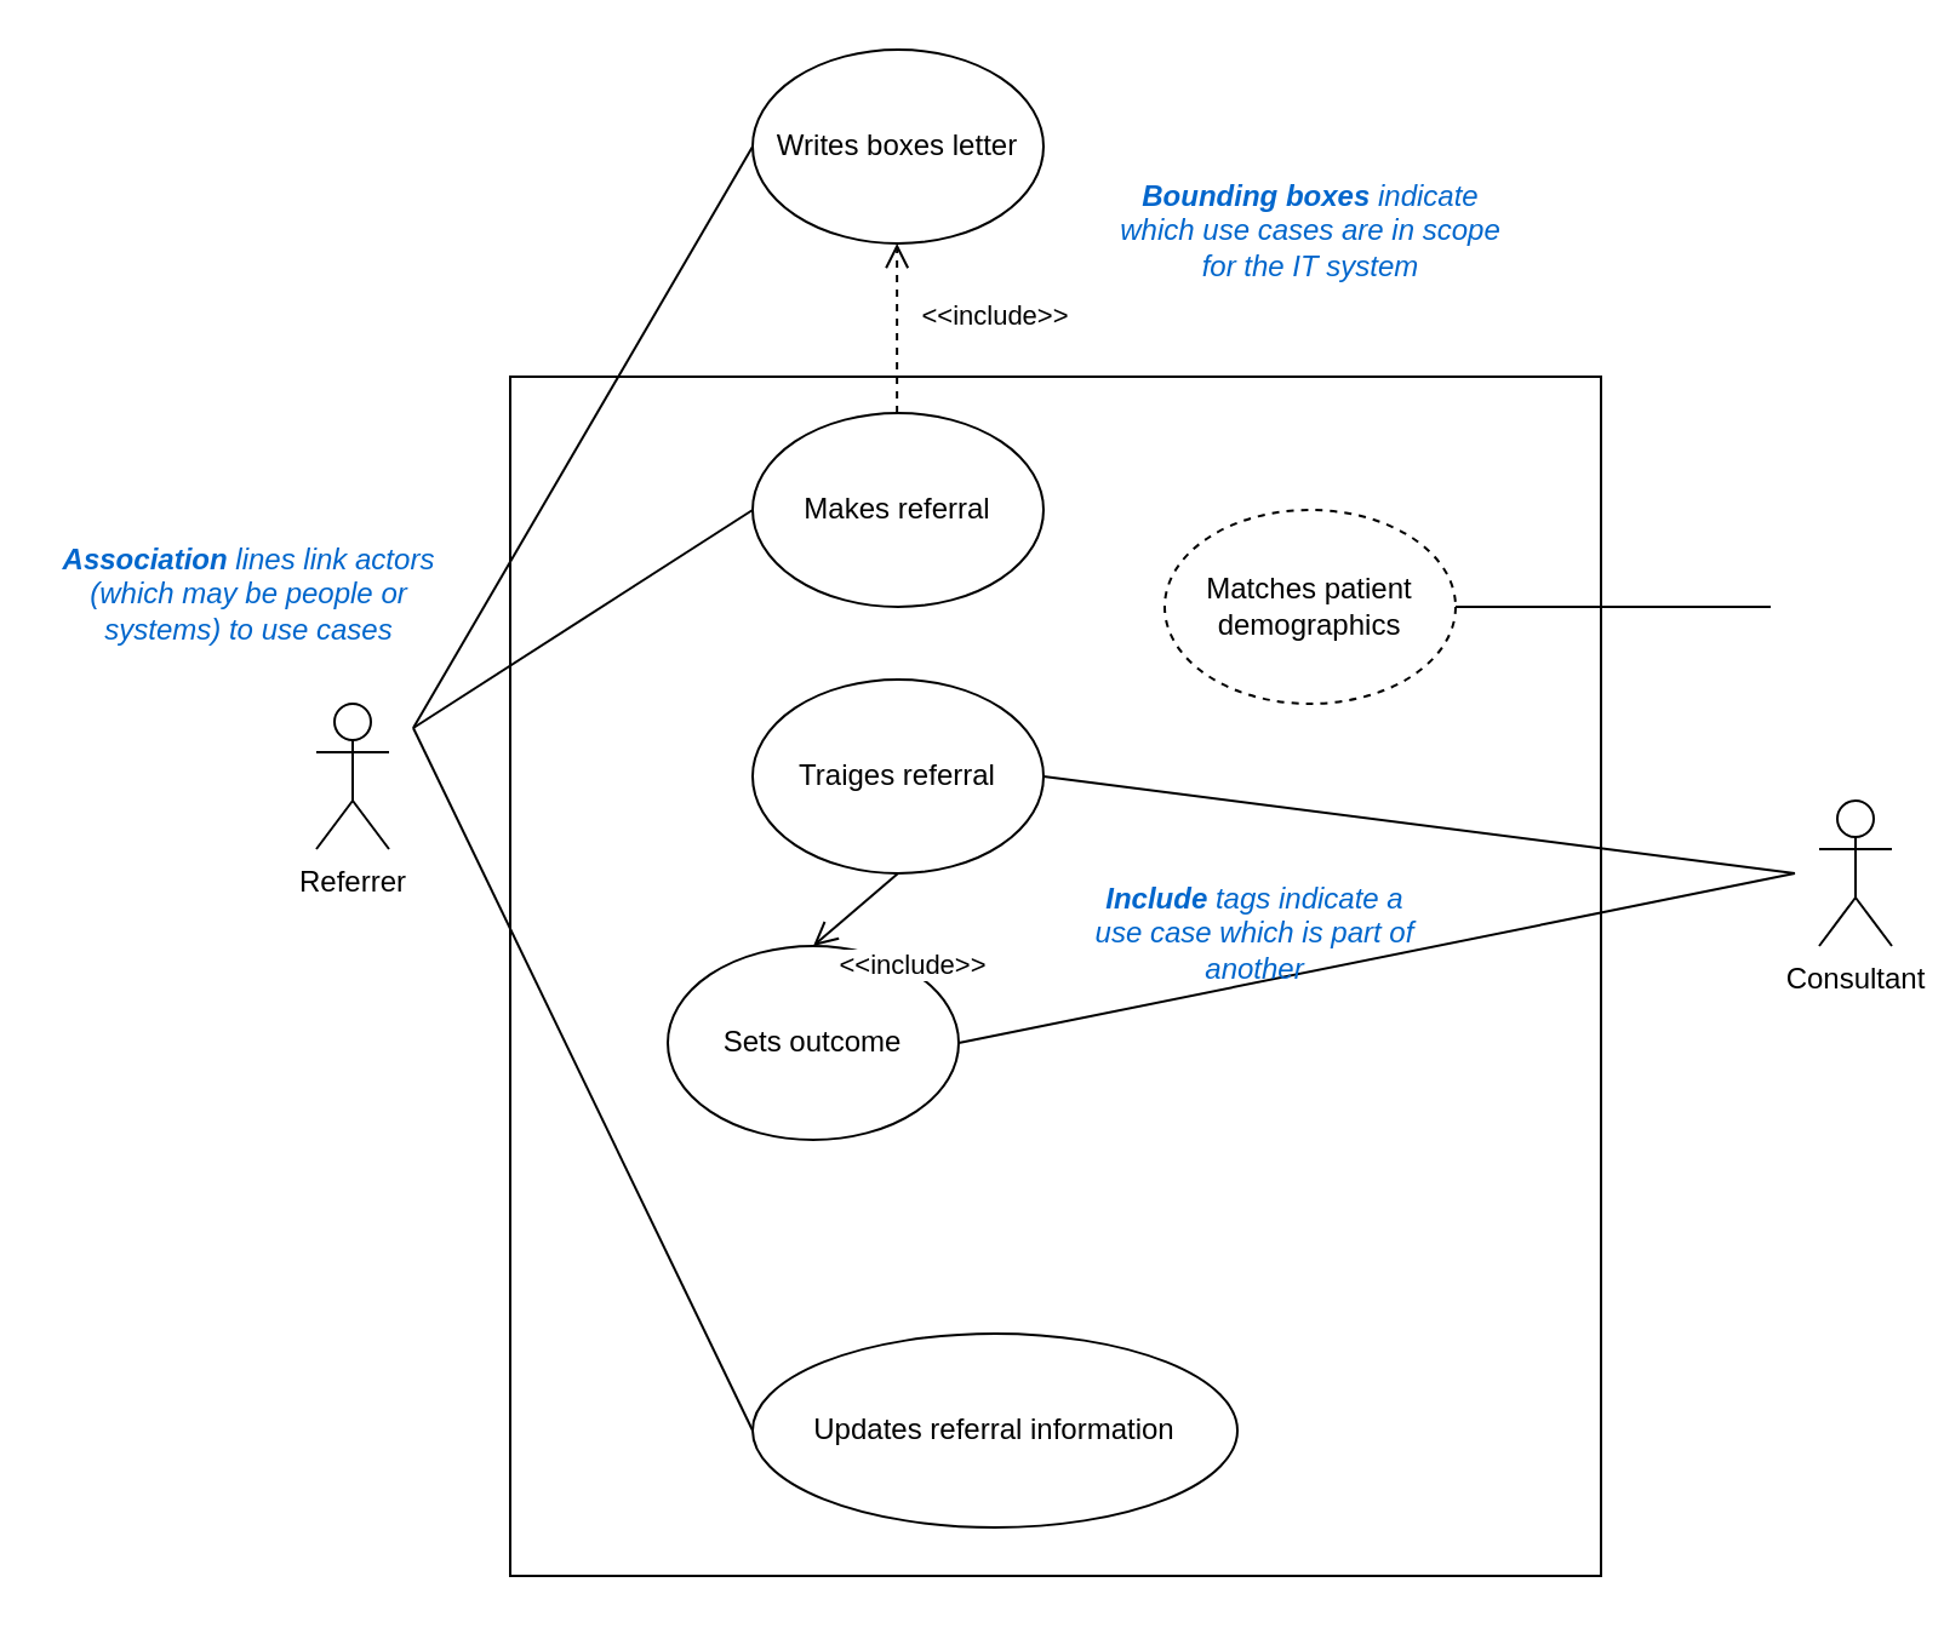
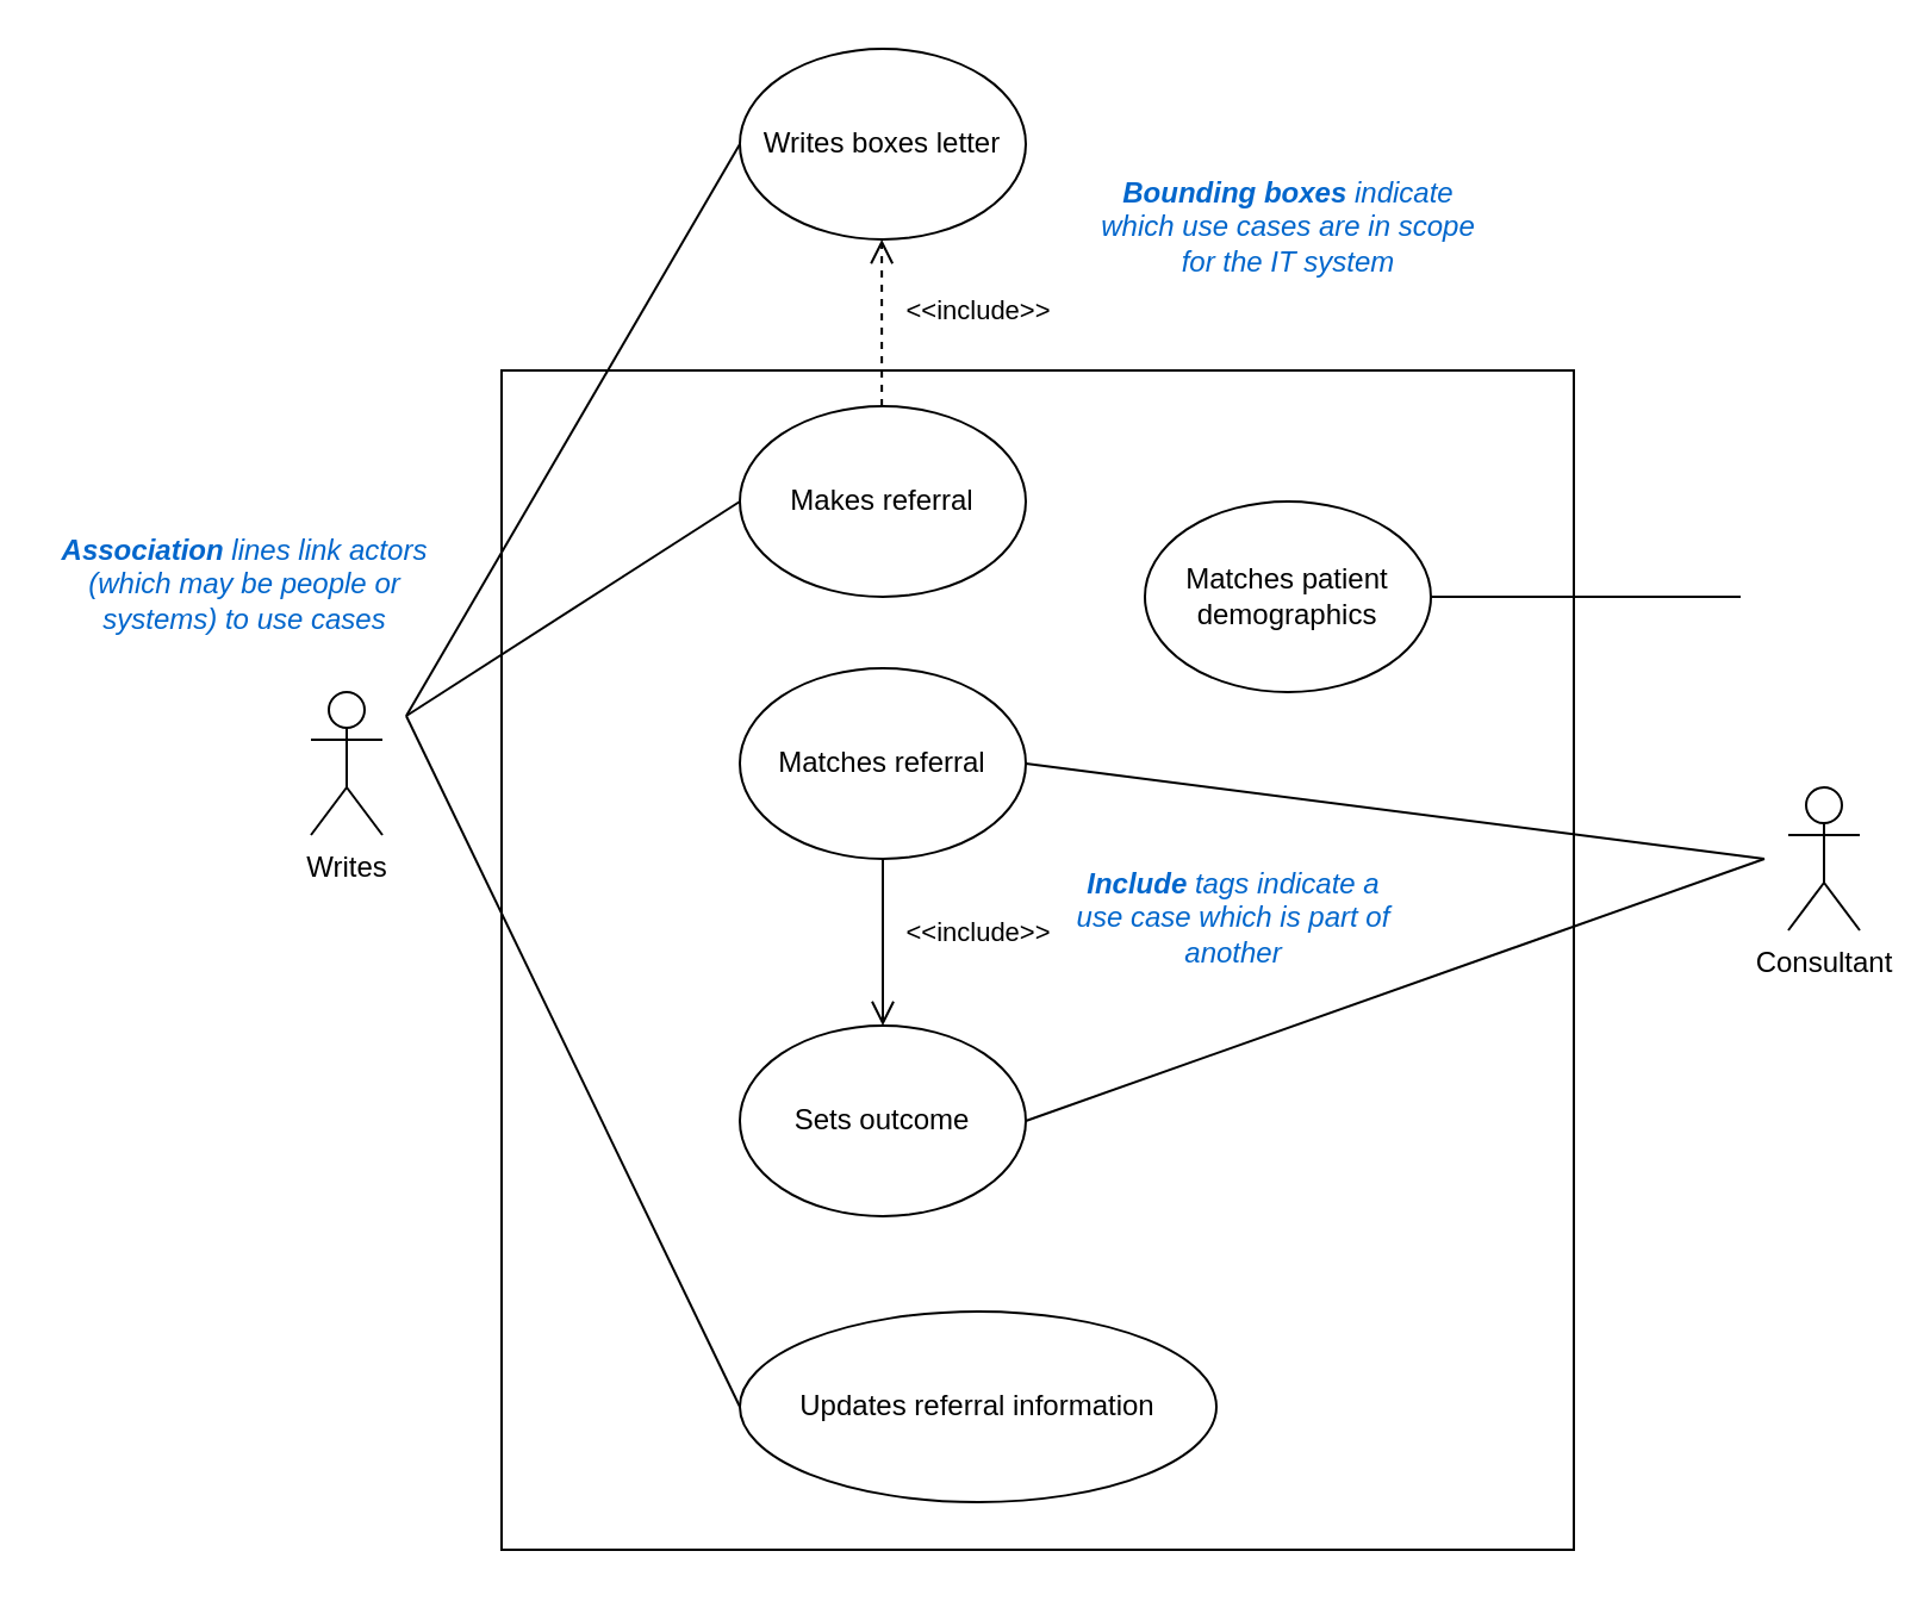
  <mxCell id="0" />
  <mxCell id="1" parent="0" />
- <mxCell id="2" value="Referrer" style="shape=umlActor;verticalLabelPosition=bottom;verticalAlign=top;html=1;outlineConnect=0;" vertex="1" parent="1"><mxGeometry x="130" y="290" width="30" height="60" as="geometry" /></mxCell>
+ <mxCell id="2" value="Writes" style="shape=umlActor;verticalLabelPosition=bottom;verticalAlign=top;html=1;outlineConnect=0;" vertex="1" parent="1"><mxGeometry x="130" y="290" width="30" height="60" as="geometry" /></mxCell>
  <mxCell id="3" value="Consultant" style="shape=umlActor;verticalLabelPosition=bottom;verticalAlign=top;html=1;outlineConnect=0;" vertex="1" parent="1"><mxGeometry x="750" y="330" width="30" height="60" as="geometry" /></mxCell>
  <mxCell id="4" value="" style="whiteSpace=wrap;html=1;" vertex="1" parent="1"><mxGeometry x="210" y="155" width="450" height="495" as="geometry" /></mxCell>
  <mxCell id="5" value="Makes referral" style="ellipse;whiteSpace=wrap;html=1;" vertex="1" parent="1"><mxGeometry x="310" width="120" height="80" as="geometry" y="170" /></mxCell>
- <mxCell id="6" value="Traiges referral" style="ellipse;whiteSpace=wrap;html=1;" vertex="1" parent="1"><mxGeometry x="310" y="280" width="120" height="80" as="geometry" /></mxCell>
- <mxCell id="7" value="Sets outcome" style="ellipse;whiteSpace=wrap;html=1;" vertex="1" parent="1"><mxGeometry x="275" y="390" width="120" height="80" as="geometry" /></mxCell>
+ <mxCell id="6" value="Matches referral" style="ellipse;whiteSpace=wrap;html=1;" vertex="1" parent="1"><mxGeometry x="310" y="280" width="120" height="80" as="geometry" /></mxCell>
+ <mxCell id="7" value="Sets outcome" style="ellipse;whiteSpace=wrap;html=1;" vertex="1" parent="1"><mxGeometry x="310" y="430" width="120" height="80" as="geometry" /></mxCell>
  <mxCell id="8" value="Writes boxes letter" style="ellipse;whiteSpace=wrap;html=1;" vertex="1" parent="1"><mxGeometry x="310" y="20" width="120" height="80" as="geometry" /></mxCell>
  <mxCell id="9" value="&amp;lt;&amp;lt;include&amp;gt;&amp;gt;" style="html=1;verticalAlign=bottom;endArrow=open;dashed=0;endSize=8;rounded=0;exitX=0.5;exitY=1;exitDx=0;exitDy=0;entryX=0.5;entryY=0;entryDx=0;entryDy=0;" edge="1" parent="1" source="6" target="7"><mxGeometry x="0.143" y="40" relative="1" as="geometry"><mxPoint x="390" y="530" as="sourcePoint" /><mxPoint x="360" y="440" as="targetPoint" /><mxPoint as="offset" /></mxGeometry></mxCell>
  <mxCell id="10" value="" style="endArrow=none;html=1;rounded=0;entryX=0;entryY=0.5;entryDx=0;entryDy=0;" edge="1" parent="1" target="5"><mxGeometry width="50" height="50" relative="1" as="geometry"><mxPoint x="170" y="300" as="sourcePoint" /><mxPoint x="250" y="250" as="targetPoint" /></mxGeometry></mxCell>
  <mxCell id="11" value="" style="endArrow=none;html=1;rounded=0;entryX=0;entryY=0.5;entryDx=0;entryDy=0;" edge="1" parent="1" target="8"><mxGeometry width="50" height="50" relative="1" as="geometry"><mxPoint x="170" y="300" as="sourcePoint" /><mxPoint x="210" y="230" as="targetPoint" /></mxGeometry></mxCell>
  <mxCell id="12" value="" style="endArrow=none;html=1;rounded=0;exitX=1;exitY=0.5;exitDx=0;exitDy=0;" edge="1" parent="1" source="6"><mxGeometry width="50" height="50" relative="1" as="geometry"><mxPoint x="470" y="330" as="sourcePoint" /><mxPoint x="740" y="360" as="targetPoint" /></mxGeometry></mxCell>
  <mxCell id="13" value="" style="endArrow=none;html=1;rounded=0;exitX=1;exitY=0.5;exitDx=0;exitDy=0;" edge="1" parent="1" source="7"><mxGeometry width="50" height="50" relative="1" as="geometry"><mxPoint x="510" y="410" as="sourcePoint" /><mxPoint x="740" y="360" as="targetPoint" /></mxGeometry></mxCell>
  <mxCell id="14" value="Updates referral information" style="ellipse;whiteSpace=wrap;html=1;" vertex="1" parent="1"><mxGeometry x="310" y="550" width="200" height="80" as="geometry" /></mxCell>
  <mxCell id="15" value="" style="endArrow=none;html=1;rounded=0;entryX=0;entryY=0.5;entryDx=0;entryDy=0;" edge="1" parent="1" target="14"><mxGeometry width="50" height="50" relative="1" as="geometry"><mxPoint x="170" y="300" as="sourcePoint" /><mxPoint x="240" y="540" as="targetPoint" /></mxGeometry></mxCell>
  <mxCell id="16" value="&amp;lt;&amp;lt;include&amp;gt;&amp;gt;" style="html=1;verticalAlign=bottom;endArrow=open;dashed=1;endSize=8;rounded=0;exitX=0.5;exitY=1;exitDx=0;exitDy=0;entryX=0.5;entryY=0;entryDx=0;entryDy=0;" edge="1" parent="1"><mxGeometry x="-0.143" y="-40" relative="1" as="geometry"><mxPoint x="369.57" as="sourcePoint" y="170" /><mxPoint x="369.57" y="100" as="targetPoint" /><mxPoint y="-1" as="offset" /></mxGeometry></mxCell>
- <mxCell id="17" value="Matches patient demographics" style="ellipse;whiteSpace=wrap;html=1;dashed=1;" vertex="1" parent="1"><mxGeometry x="480" y="210" width="120" height="80" as="geometry" /></mxCell>
+ <mxCell id="17" value="Matches patient demographics" style="ellipse;whiteSpace=wrap;html=1;" vertex="1" parent="1"><mxGeometry x="480" y="210" width="120" height="80" as="geometry" /></mxCell>
  <mxCell id="18" value="" style="endArrow=none;html=1;rounded=0;exitX=1;exitY=0.5;exitDx=0;exitDy=0;" edge="1" parent="1" source="17"><mxGeometry width="50" height="50" relative="1" as="geometry"><mxPoint x="670" y="250" as="sourcePoint" /><mxPoint x="730" y="250" as="targetPoint" /></mxGeometry></mxCell>
  <mxCell id="19" value="&lt;font color=&quot;#0066cc&quot;&gt;&lt;b&gt;Bounding boxes&lt;/b&gt; indicate which use cases are in scope for the IT system&lt;/font&gt;" style="text;html=1;strokeColor=none;fillColor=none;align=center;verticalAlign=middle;whiteSpace=wrap;rounded=0;fontStyle=2" vertex="1" parent="1"><mxGeometry x="457.5" y="80" width="165" height="30" as="geometry" /></mxCell>
  <mxCell id="20" value="&lt;font color=&quot;#0066cc&quot;&gt;&lt;b&gt;Include &lt;/b&gt;tags indicate a use case which is part of another&lt;/font&gt;" style="text;html=1;strokeColor=none;fillColor=none;align=center;verticalAlign=middle;whiteSpace=wrap;rounded=0;fontStyle=2" vertex="1" parent="1"><mxGeometry x="445" y="370" width="145" height="30" as="geometry" /></mxCell>
  <mxCell id="21" value="&lt;font color=&quot;#0066cc&quot;&gt;&lt;b&gt;Association &lt;/b&gt;lines link actors (which may be people or systems) to use cases&lt;/font&gt;" style="text;html=1;strokeColor=none;fillColor=none;align=center;verticalAlign=middle;whiteSpace=wrap;rounded=0;fontStyle=2" vertex="1" parent="1"><mxGeometry x="20" y="230" width="165" height="30" as="geometry" /></mxCell>
